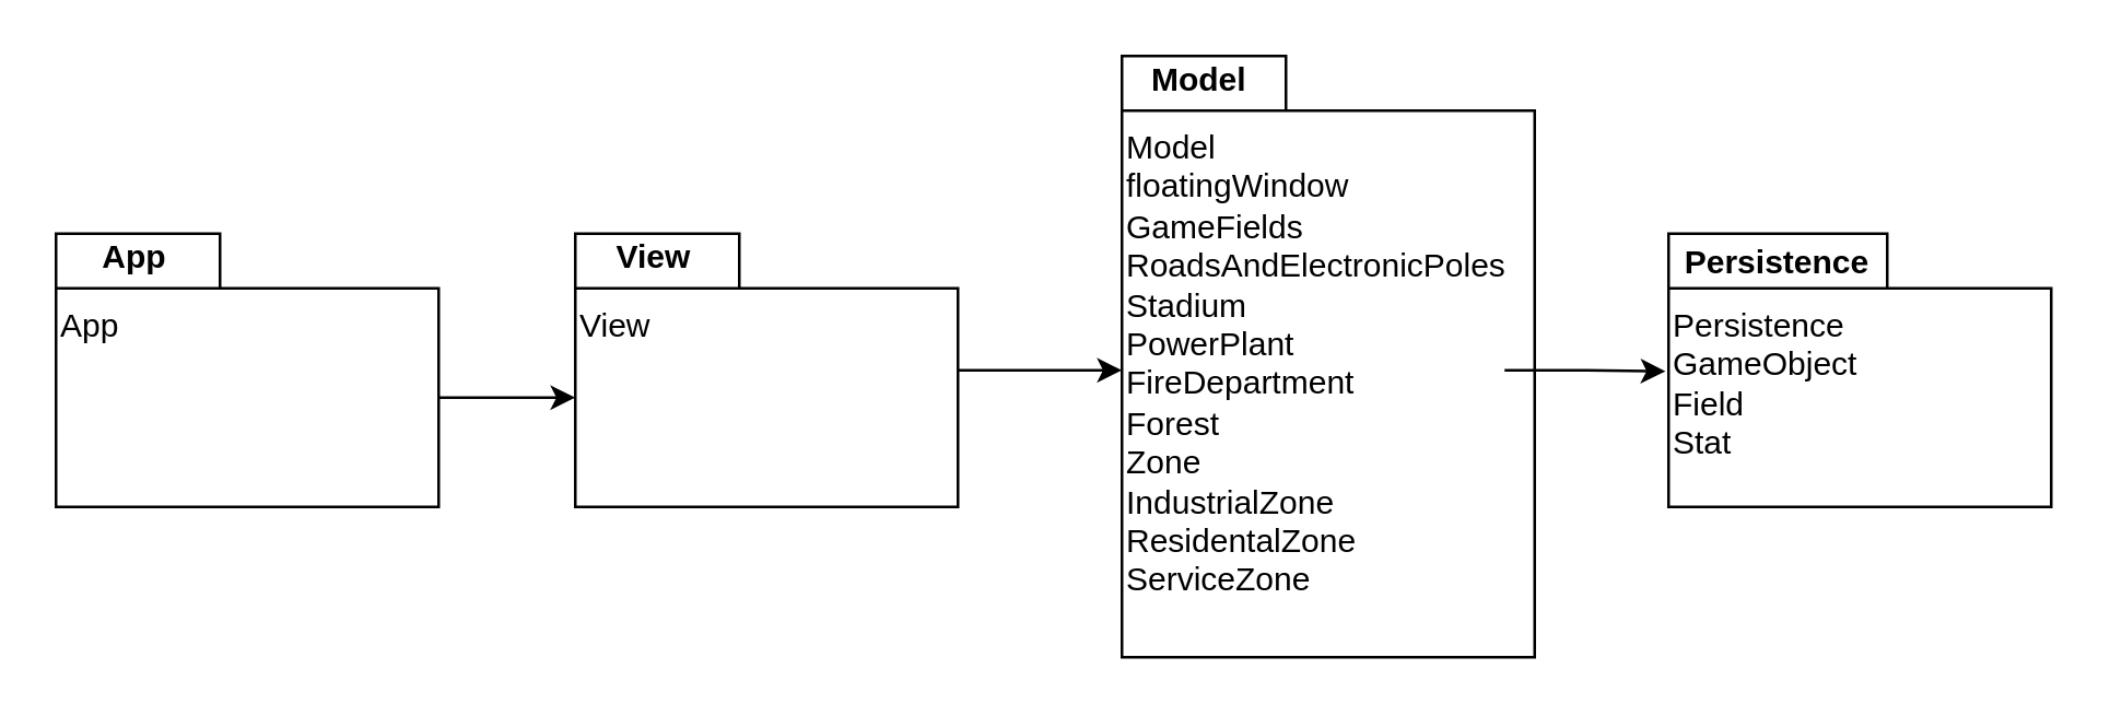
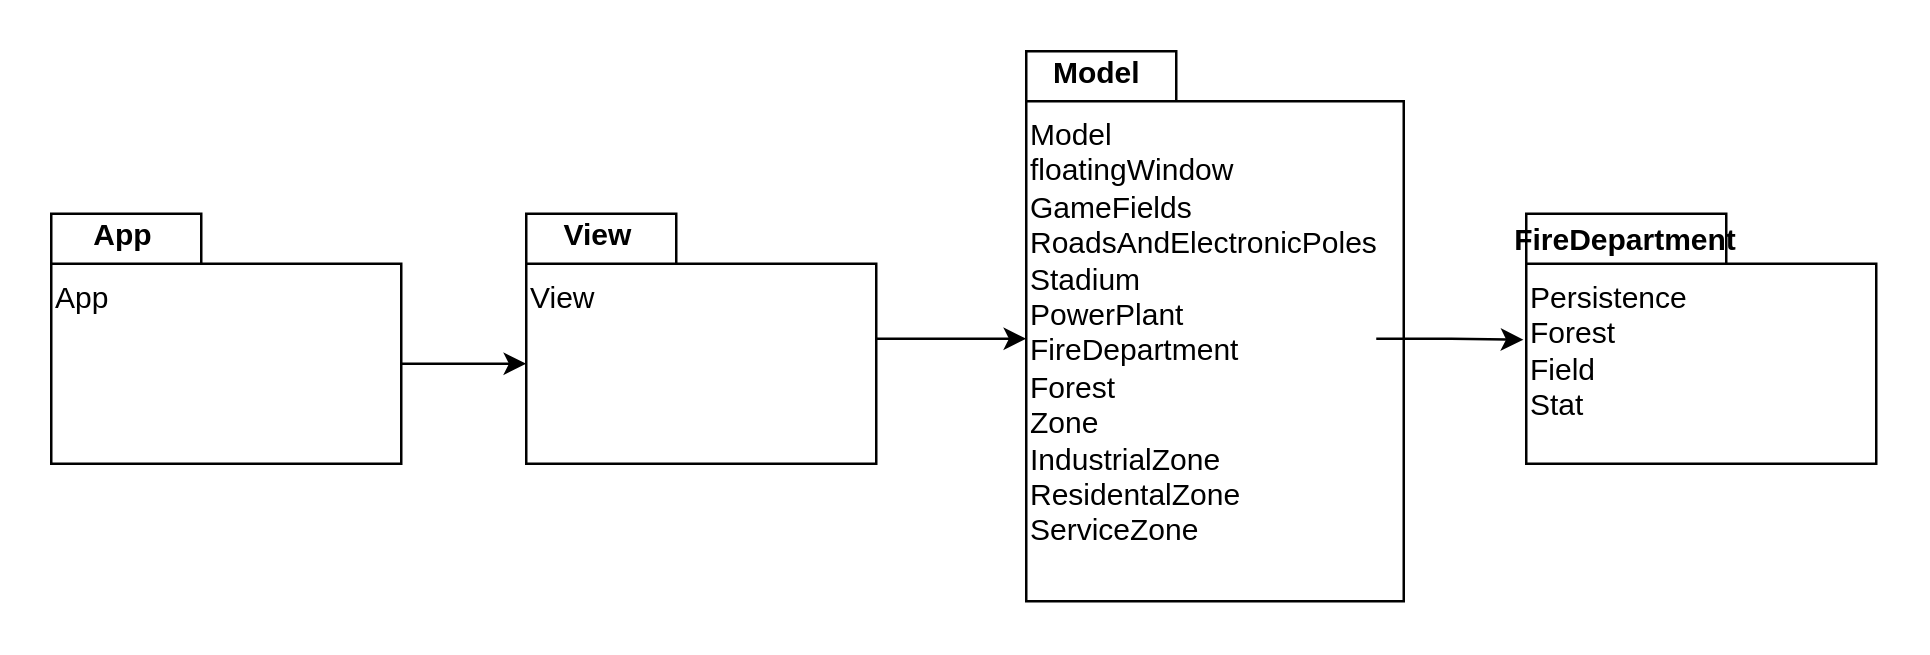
  <mxCell id="0" />
  <mxCell id="1" parent="0" />
  <mxCell id="2" style="edgeStyle=orthogonalEdgeStyle;rounded=0;orthogonalLoop=1;jettySize=auto;html=1;" parent="1" source="3" target="7" edge="1"><mxGeometry relative="1" as="geometry" /></mxCell>
  <mxCell id="3" value="View" style="shape=folder;fontStyle=1;spacingTop=10;tabWidth=60;tabHeight=20;tabPosition=left;html=1;whiteSpace=wrap;movableLabel=1;autosize=0;" parent="1" vertex="1"><mxGeometry x="210" y="85" width="140" height="100" as="geometry"><mxPoint x="-41" y="-46" as="offset" /></mxGeometry></mxCell>
  <mxCell id="4" value="Model" style="shape=folder;fontStyle=1;spacingTop=10;tabWidth=60;tabHeight=20;tabPosition=left;html=1;whiteSpace=wrap;movableLabel=1;autosize=0;" parent="1" vertex="1"><mxGeometry x="410" y="20" width="151" height="220" as="geometry"><mxPoint x="-47" y="-106" as="offset" /></mxGeometry></mxCell>
- <mxCell id="5" value="Persistence" style="shape=folder;fontStyle=1;spacingTop=10;tabWidth=80;tabHeight=20;tabPosition=left;html=1;whiteSpace=wrap;movableLabel=1;autosize=0;" parent="1" vertex="1"><mxGeometry x="610" y="85" width="140" height="100" as="geometry"><mxPoint x="-30" y="-44" as="offset" /></mxGeometry></mxCell>
+ <mxCell id="5" value="FireDepartment" style="shape=folder;fontStyle=1;spacingTop=10;tabWidth=80;tabHeight=20;tabPosition=left;html=1;whiteSpace=wrap;movableLabel=1;autosize=0;" parent="1" vertex="1"><mxGeometry x="610" y="85" width="140" height="100" as="geometry"><mxPoint x="-30" y="-44" as="offset" /></mxGeometry></mxCell>
  <mxCell id="6" style="edgeStyle=orthogonalEdgeStyle;rounded=0;orthogonalLoop=1;jettySize=auto;html=1;entryX=-0.008;entryY=0.38;entryDx=0;entryDy=0;entryPerimeter=0;" parent="1" source="7" target="8" edge="1"><mxGeometry relative="1" as="geometry"><Array as="points" /></mxGeometry></mxCell>
  <mxCell id="7" value="&lt;div&gt;Model&lt;/div&gt;&lt;div&gt;floatingWindow&lt;/div&gt;&lt;div&gt;GameFields&lt;/div&gt;&lt;div&gt;RoadsAndElectronicPoles&lt;/div&gt;&lt;div&gt;Stadium&lt;/div&gt;&lt;div&gt;PowerPlant&lt;/div&gt;&lt;div&gt;FireDepartment&lt;/div&gt;&lt;div&gt;Forest&lt;/div&gt;&lt;div&gt;Zone&lt;/div&gt;&lt;div&gt;IndustrialZone&lt;/div&gt;&lt;div&gt;ResidentalZone&lt;/div&gt;&lt;div&gt;ServiceZone&lt;br&gt;&lt;/div&gt;" style="text;html=1;strokeColor=none;fillColor=none;align=left;verticalAlign=top;rounded=0;spacing=2;whiteSpace=wrap;" parent="1" vertex="1"><mxGeometry x="410" y="40" width="140" height="190" as="geometry" /></mxCell>
- <mxCell id="8" value="&lt;div&gt;Persistence&lt;/div&gt;&lt;div&gt;GameObject&lt;/div&gt;&lt;div&gt;Field&lt;/div&gt;&lt;div&gt;Stat&lt;/div&gt;&lt;div&gt;&lt;br&gt;&lt;/div&gt;" style="text;html=1;strokeColor=none;fillColor=none;align=left;verticalAlign=top;whiteSpace=wrap;rounded=0;" parent="1" vertex="1"><mxGeometry x="610" y="105" width="140" height="80" as="geometry" /></mxCell>
+ <mxCell id="8" value="&lt;div&gt;Persistence&lt;/div&gt;&lt;div&gt;Forest&lt;/div&gt;&lt;div&gt;Field&lt;/div&gt;&lt;div&gt;Stat&lt;/div&gt;&lt;div&gt;&lt;br&gt;&lt;/div&gt;" style="text;html=1;strokeColor=none;fillColor=none;align=left;verticalAlign=top;whiteSpace=wrap;rounded=0;" parent="1" vertex="1"><mxGeometry x="610" y="105" width="140" height="80" as="geometry" /></mxCell>
  <mxCell id="9" value="View" style="text;html=1;strokeColor=none;fillColor=none;align=left;verticalAlign=top;whiteSpace=wrap;rounded=0;" parent="1" vertex="1"><mxGeometry x="210" y="105" width="140" height="80" as="geometry" /></mxCell>
  <mxCell id="10" value="App" style="shape=folder;fontStyle=1;spacingTop=10;tabWidth=60;tabHeight=20;tabPosition=left;html=1;whiteSpace=wrap;movableLabel=1;autosize=0;" vertex="1" parent="1"><mxGeometry x="20" y="85" width="140" height="100" as="geometry"><mxPoint x="-41" y="-46" as="offset" /></mxGeometry></mxCell>
  <mxCell id="11" style="edgeStyle=orthogonalEdgeStyle;rounded=0;orthogonalLoop=1;jettySize=auto;html=1;" edge="1" parent="1" source="12" target="9"><mxGeometry relative="1" as="geometry" /></mxCell>
  <mxCell id="12" value="App" style="text;html=1;strokeColor=none;fillColor=none;align=left;verticalAlign=top;whiteSpace=wrap;rounded=0;" vertex="1" parent="1"><mxGeometry x="20" y="105" width="140" height="80" as="geometry" /></mxCell>
